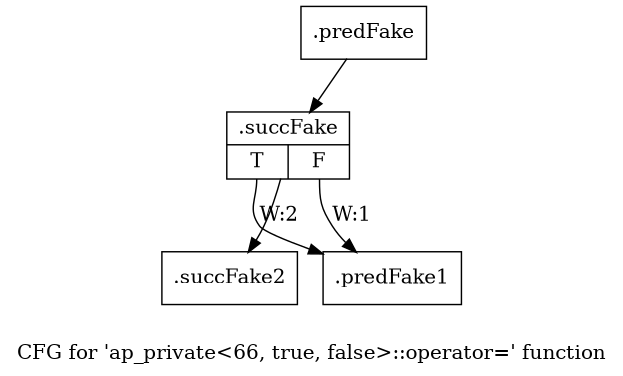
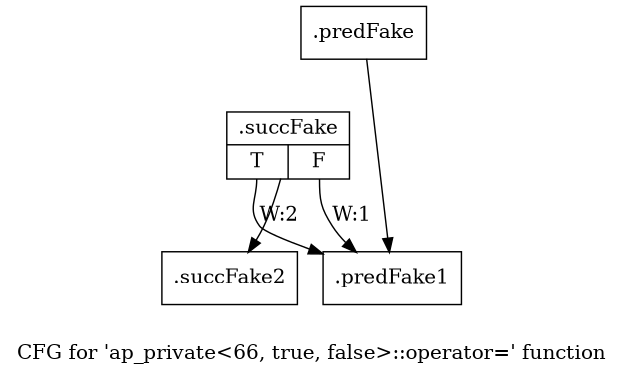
  digraph {
    label="CFG for 'ap_private\<66, true, false\>::operator=' function"
    node [shape=record filename="/mnt/xilinx/Vitis_HLS/2021.2/include/etc/ap_private.h"]
    edge [execusionnum=1 filename="/mnt/xilinx/Vitis_HLS/2021.2/include/etc/ap_private.h"]
    n1 [label="{.predFake}" filename=""]
    n2 [label="{.succFake|{<s0>T|<s1>F}}" linenumber=4716]
    n3 [label="{.predFake1}" linenumber=4717]
    n4 [label="{.succFake2}" linenumber=4718]
-   n1 -> n2
+   n1 -> n3
    n2 -> n3 [label="W:2" tailport=s0]
    n2 -> n3 [label="W:1" tailport=s1 execusionnum="" filename=""]
    n2 -> n4
  }
